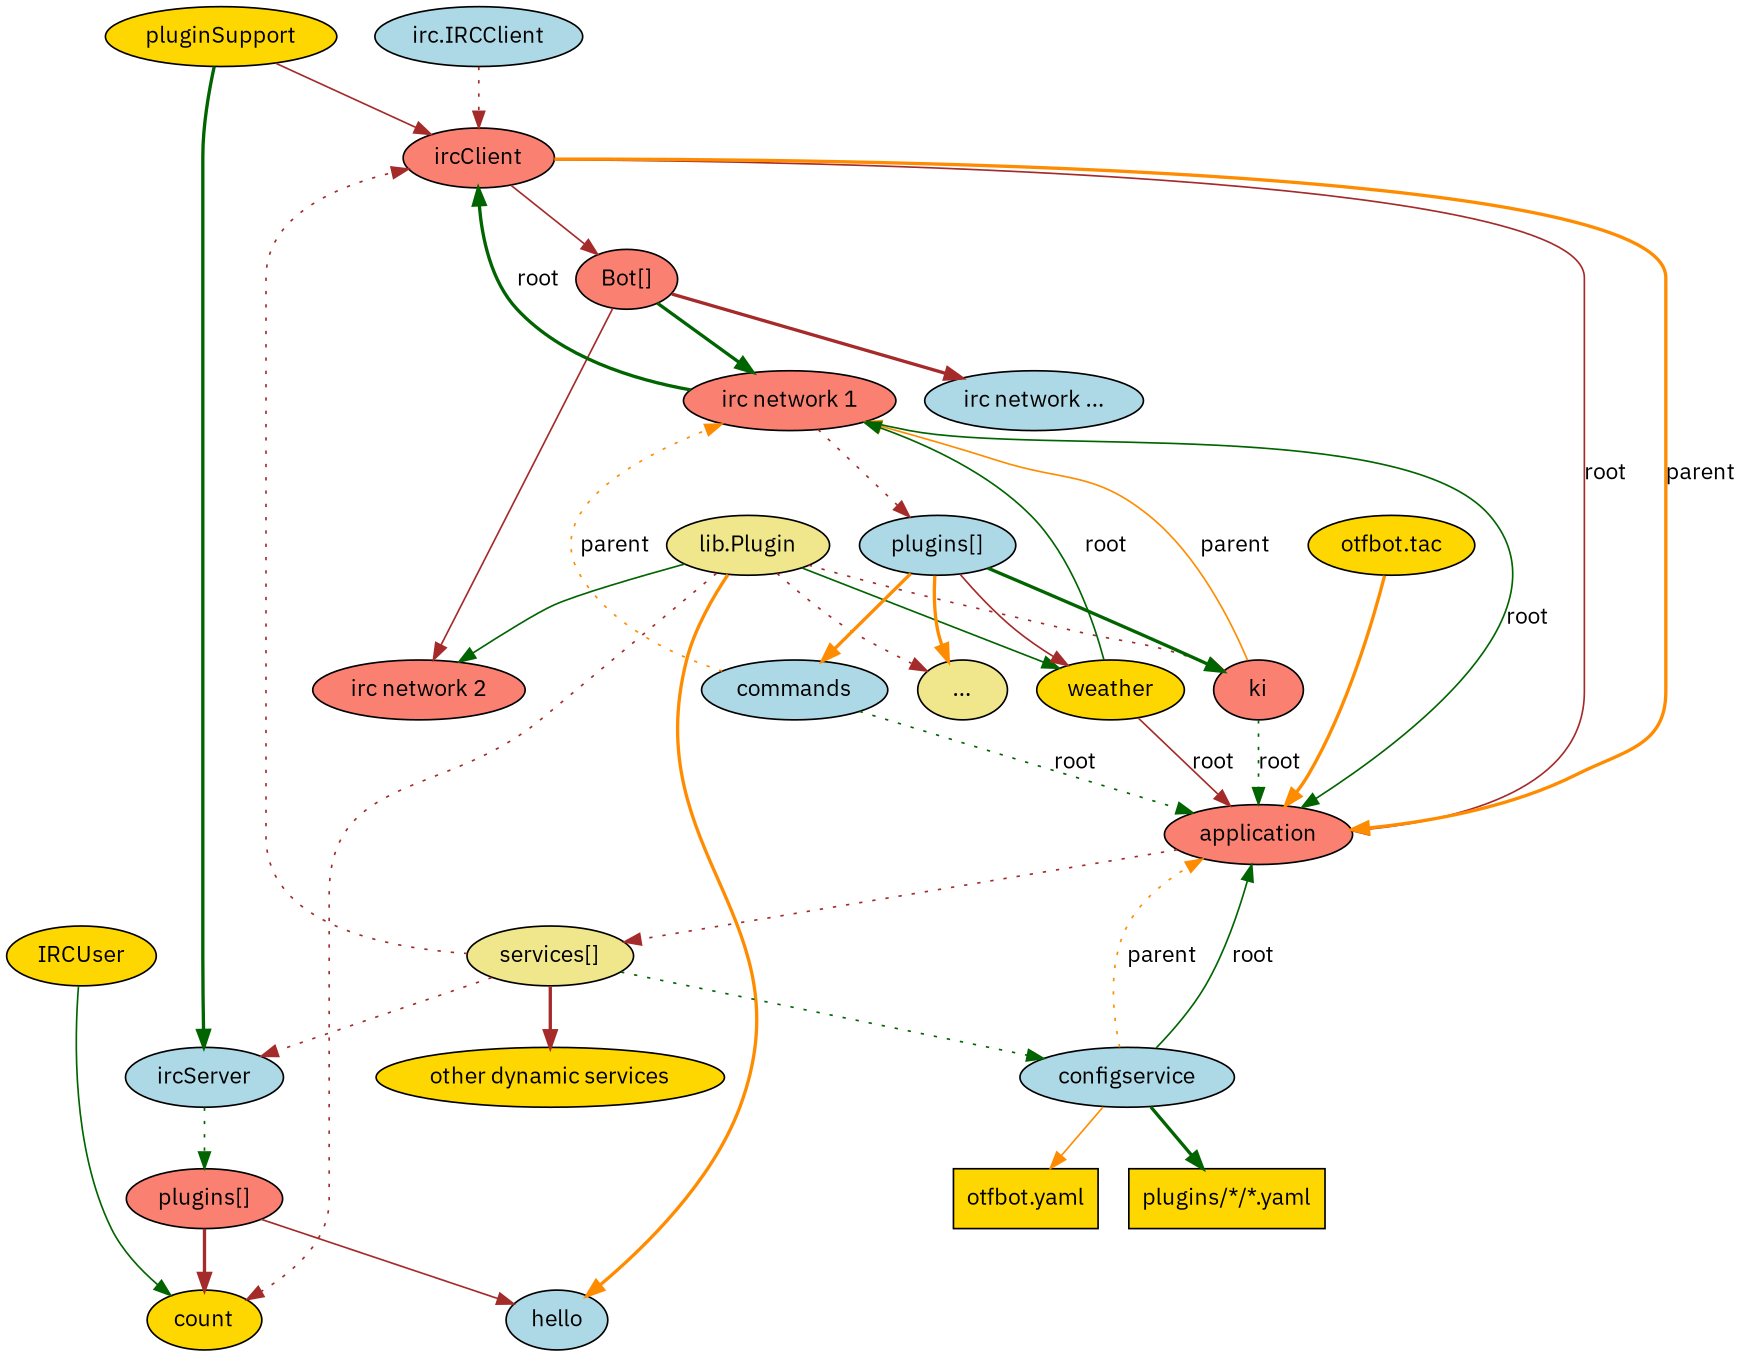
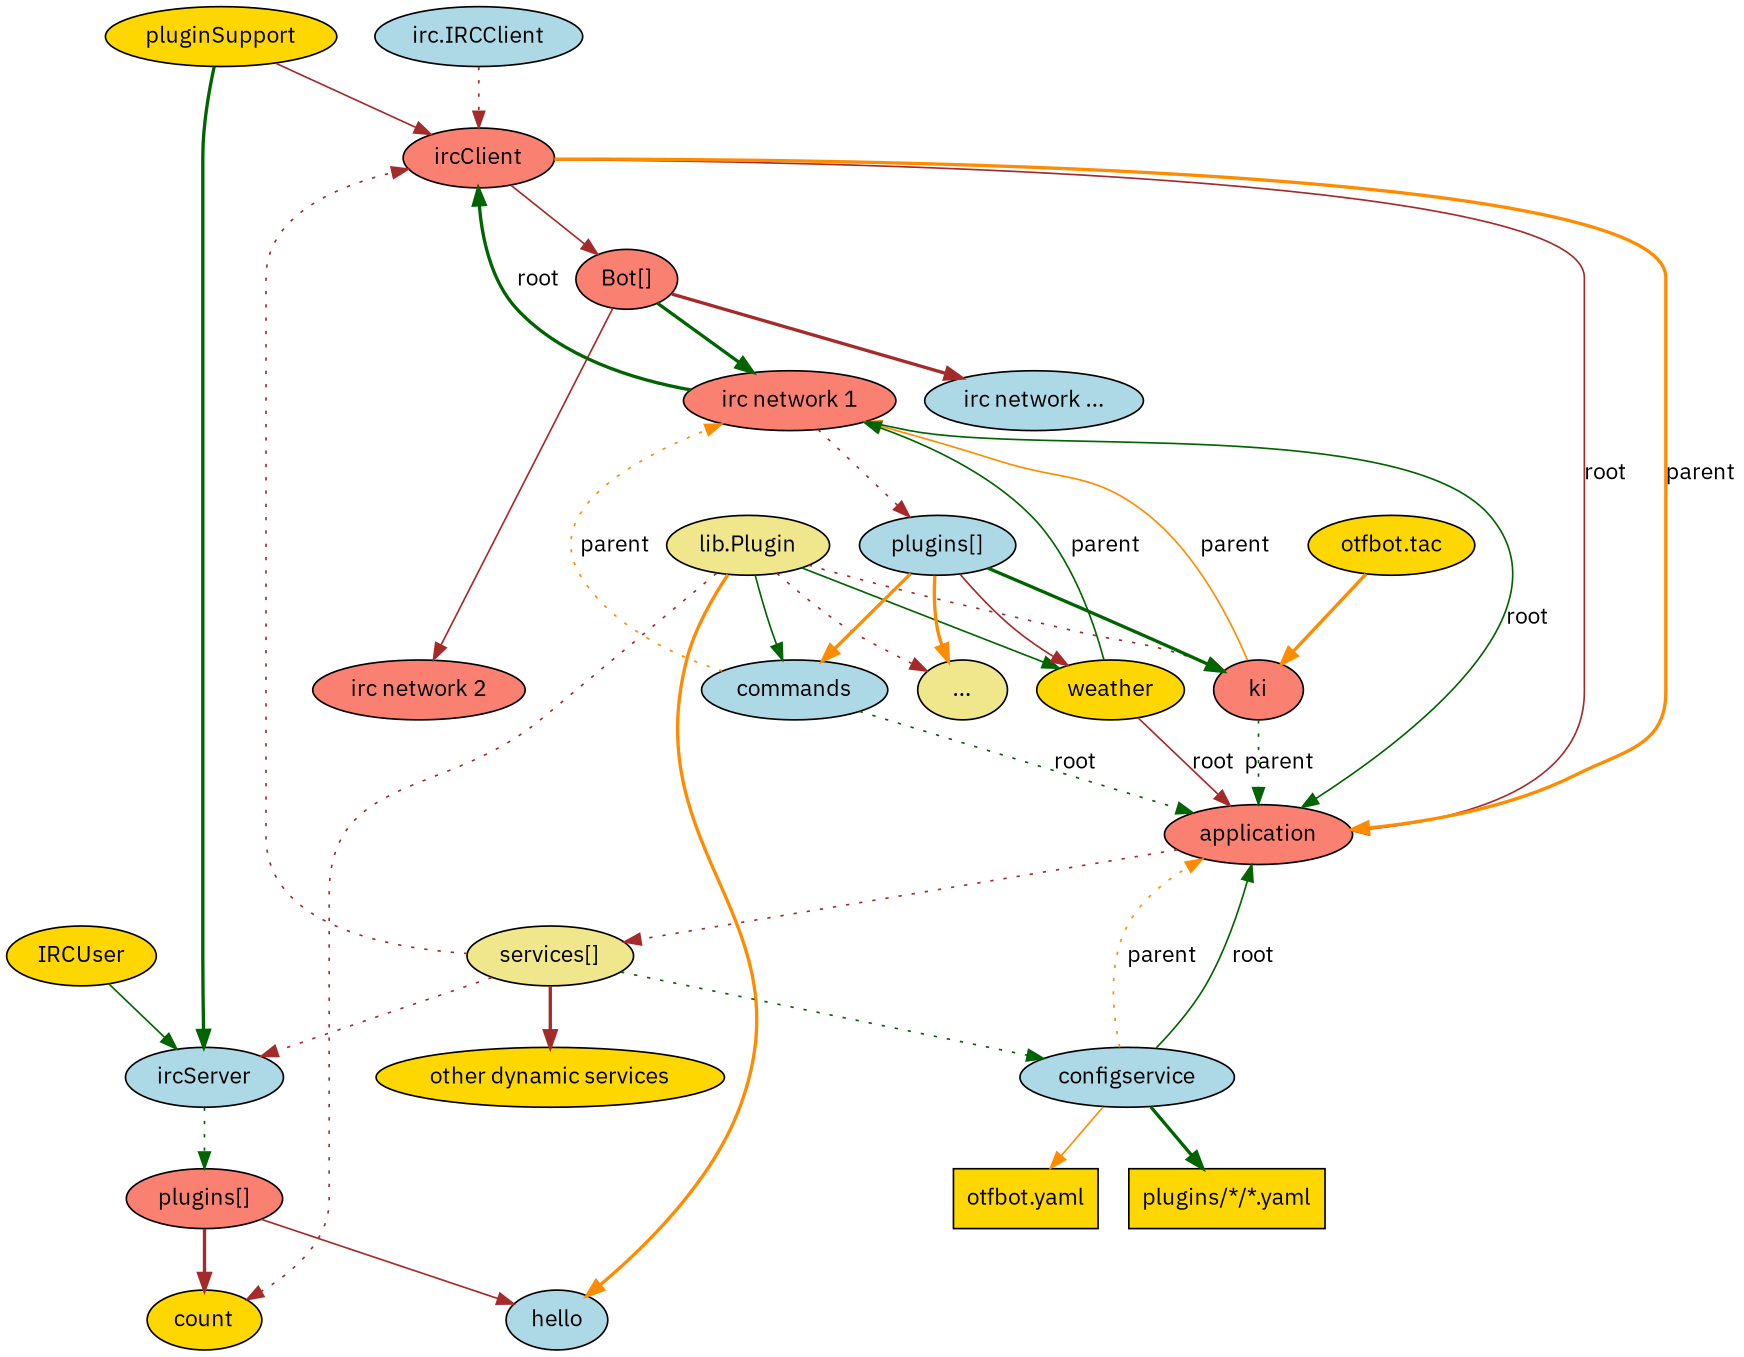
  digraph {
    fontname="IBM Plex Sans"
    node [fillcolor=gold fontname="IBM Plex Sans" style=filled]
    edge [color=brown fontname="IBM Plex Sans" style=solid]
    pluginSupport
    ircClient [fillcolor=salmon]
    ircServer [fillcolor=lightblue]
    n4 [fillcolor=lightblue label="irc.IRCClient"]
    n5 [label=IRCUser]
    n6 [fillcolor=khaki label="lib.Plugin"]
    commands [fillcolor=lightblue]
    ki [fillcolor=salmon]
    weather
    n10 [fillcolor=khaki label="..."]
    count
    hello [fillcolor=lightblue]
    "otfbot.yaml" [shape=box]
    n14 [label="plugins/*/*.yaml" shape=box]
    n15 [fillcolor=khaki label="services[]"]
    n16 [label="other dynamic services"]
    application [fillcolor=salmon]
    n18 [fillcolor=salmon label="Bot[]"]
    n19 [fillcolor=salmon label="plugins[]"]
    n20 [fillcolor=salmon label="irc network 1"]
    configservice [fillcolor=lightblue]
    "otfbot.tac"
    n23 [fillcolor=salmon label="irc network 2"]
    n24 [fillcolor=lightblue label="irc network ..."]
    n25 [fillcolor=lightblue label="plugins[]"]
    subgraph sub_1 {
      pluginSupport
      ircClient
      ircServer
      n4
      n5
      n6
      commands
      ki
      weather
      n10
      count
      hello
    }
    subgraph sub_2 {
      label="config files"
      "otfbot.yaml"
      n14
    }
    subgraph sub_3 {
      color=blue
      ircClient
      ircServer
      n15
      n16
    }
    subgraph sub_4 {
      commands
      ki
      weather
      n10
    }
    pluginSupport -> ircClient
    pluginSupport -> ircServer [color=darkgreen style=bold]
    ircClient -> application [label=root]
    ircClient -> application [color=darkorange label=parent style=bold]
    ircClient -> n18
    ircServer -> n19 [color=darkgreen style=dotted]
    n4 -> ircClient [style=dotted]
-   n5 -> count [color=darkgreen]
-   n6 -> n23 [color=darkgreen]
+   n5 -> ircServer [color=darkgreen]
+   n6 -> commands [color=darkgreen]
    n6 -> ki [style=dotted]
    n6 -> weather [color=darkgreen]
    n6 -> n10 [style=dotted]
    n6 -> count [style=dotted]
    n6 -> hello [color=darkorange style=bold]
    commands -> application [color=darkgreen label=root style=dotted]
    commands -> n20 [color=darkorange label=parent style=dotted]
-   ki -> application [color=darkgreen label=root style=dotted]
+   ki -> application [color=darkgreen label=parent style=dotted]
    ki -> n20 [color=darkorange label=parent]
    weather -> application [label=root]
-   weather -> n20 [color=darkgreen label=root]
+   weather -> n20 [color=darkgreen label=parent]
    n15 -> ircClient [style=dotted]
    n15 -> ircServer [style=dotted]
    n15 -> n16 [style=bold]
    n15 -> configservice [color=darkgreen style=dotted]
    application -> n15 [style=dotted]
    n18 -> n20 [color=darkgreen style=bold]
    n18 -> n23
    n18 -> n24 [style=bold]
    n19 -> count [style=bold]
    n19 -> hello
    n20 -> ircClient [color=darkgreen label=root style=bold]
    n20 -> application [color=darkgreen label=root]
    n20 -> n25 [style=dotted]
    configservice -> "otfbot.yaml" [color=darkorange]
    configservice -> n14 [color=darkgreen style=bold]
    configservice -> application [color=darkgreen label=root]
    configservice -> application [color=darkorange label=parent style=dotted]
-   "otfbot.tac" -> application [color=darkorange style=bold]
+   "otfbot.tac" -> ki [color=darkorange style=bold]
    n25 -> commands [color=darkorange style=bold]
    n25 -> ki [color=darkgreen style=bold]
    n25 -> weather
    n25 -> n10 [color=darkorange style=bold]
  }
